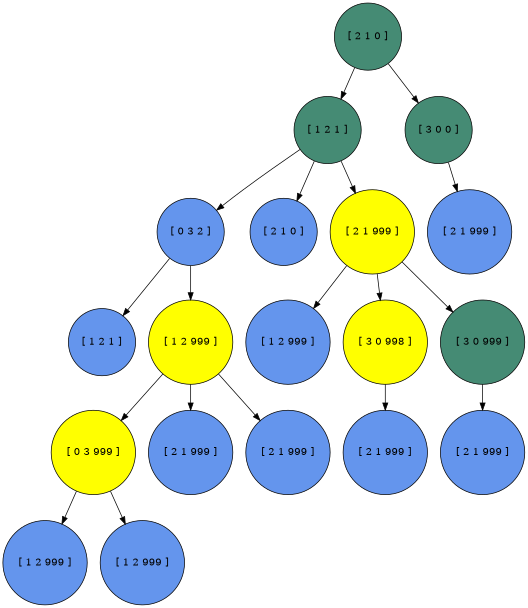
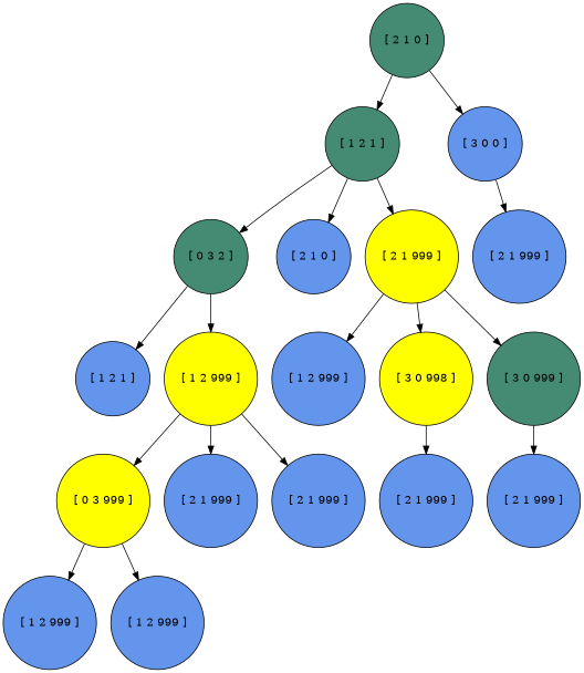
  digraph {
    node [fillcolor=cornflowerblue shape=circle style=filled]
    n1 [fillcolor=aquamarine4 label="[ 2 1 0 ]"]
    n2 [fillcolor=aquamarine4 label="[ 1 2 1 ]"]
-   n3 [fillcolor=aquamarine4 label="[ 3 0 0 ]"]
-   n4 [label="[ 0 3 2 ]"]
+   n3 [label="[ 3 0 0 ]"]
+   n4 [fillcolor=aquamarine4 label="[ 0 3 2 ]"]
    n5 [label="[ 2 1 0 ]"]
    n6 [fillcolor=yellow label="[ 2 1 999 ]"]
    n7 [label="[ 2 1 999 ]"]
    n8 [label="[ 1 2 1 ]"]
    n9 [fillcolor=yellow label="[ 1 2 999 ]"]
    n10 [label="[ 1 2 999 ]"]
    n11 [fillcolor=yellow label="[ 3 0 998 ]"]
    n12 [fillcolor=aquamarine4 label="[ 3 0 999 ]"]
    n13 [fillcolor=yellow label="[ 0 3 999 ]"]
    n14 [label="[ 2 1 999 ]"]
    n15 [label="[ 2 1 999 ]"]
    n16 [label="[ 1 2 999 ]"]
    n17 [label="[ 1 2 999 ]"]
    n18 [label="[ 2 1 999 ]"]
    n19 [label="[ 2 1 999 ]"]
    n1 -> n2
    n1 -> n3
    n2 -> n4
    n2 -> n5
    n2 -> n6
    n3 -> n7
    n4 -> n8
    n4 -> n9
    n6 -> n10
    n6 -> n11
    n6 -> n12
    n9 -> n13
    n9 -> n14
    n9 -> n15
    n11 -> n18
    n12 -> n19
    n13 -> n16
    n13 -> n17
  }
